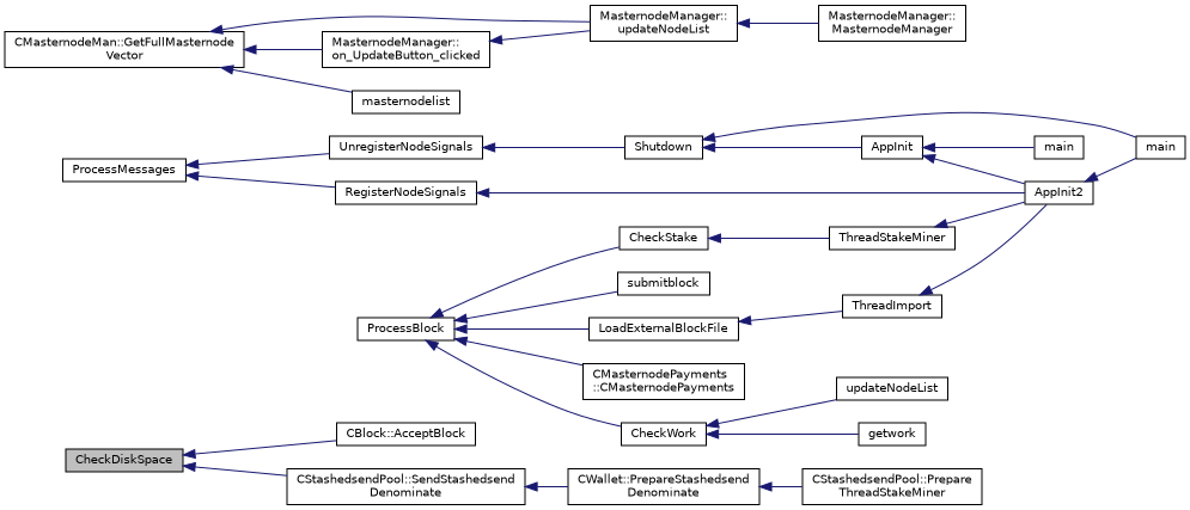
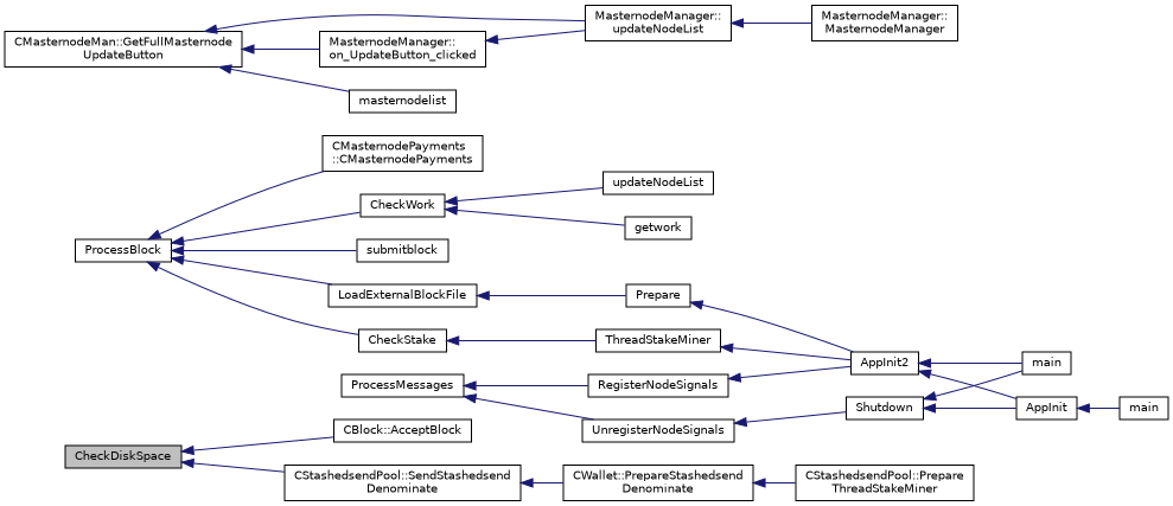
  digraph {
    rankdir=LR
    node [color=black fillcolor=white fontname=Helvetica fontsize=10 shape=record style=filled]
    edge [color=midnightblue dir=back fontname=Helvetica fontsize=10 labelfontname=Helvetica labelfontsize=10 style=solid]
    n1 [fillcolor=grey75 fontcolor=black height=0.2 label=CheckDiskSpace width=0.4]
    n2 [height=0.2 label="CBlock::AcceptBlock" width=0.4]
    n3 [height=0.2 label="CStashedsendPool::SendStashedsend\lDenominate" width=0.4]
    n4 [height=0.2 label=AppInit2 width=0.4]
    n5 [height=0.2 label=AppInit width=0.4]
    n6 [height=0.2 label=main width=0.4]
    n7 [height=0.2 label="CWallet::PrepareStashedsend\lDenominate" width=0.4]
    n8 [height=0.2 label=main width=0.4]
    n9 [height=0.2 label=ProcessBlock width=0.4]
    n10 [height=0.2 label=LoadExternalBlockFile width=0.4]
    n11 [height=0.2 label="CMasternodePayments\l::CMasternodePayments" width=0.4]
    n12 [height=0.2 label=CheckWork width=0.4]
    n13 [height=0.2 label=CheckStake width=0.4]
    n14 [height=0.2 label=submitblock width=0.4]
-   n15 [height=0.2 label=ThreadImport width=0.4]
+   n15 [height=0.2 label=Prepare width=0.4]
    n16 [height=0.2 label=updateNodeList width=0.4]
    n17 [height=0.2 label=getwork width=0.4]
    n18 [height=0.2 label=ThreadStakeMiner width=0.4]
    n19 [height=0.2 label=ProcessMessages width=0.4]
    n20 [height=0.2 label=RegisterNodeSignals width=0.4]
    n21 [height=0.2 label=UnregisterNodeSignals width=0.4]
-   n22 [height=0.2 label="CMasternodeMan::GetFullMasternode\lVector" width=0.4]
+   n22 [height=0.2 label="CMasternodeMan::GetFullMasternode\lUpdateButton" width=0.4]
    n23 [height=0.2 label="MasternodeManager::\lupdateNodeList" width=0.4]
    n24 [height=0.2 label="MasternodeManager::\lon_UpdateButton_clicked" width=0.4]
    n25 [height=0.2 label=masternodelist width=0.4]
    n26 [height=0.2 label=Shutdown width=0.4]
    n27 [height=0.2 label="MasternodeManager::\lMasternodeManager" width=0.4]
    n28 [height=0.2 label="CStashedsendPool::Prepare\lThreadStakeMiner" width=0.4]
    n1 -> n2
    n1 -> n3
    n3 -> n7
-   n5 -> n4
+   n4 -> n5
    n4 -> n6
    n5 -> n8
    n7 -> n28
    n9 -> n10
    n9 -> n11
    n9 -> n12
    n9 -> n13
    n9 -> n14
    n10 -> n15
    n12 -> n16
    n12 -> n17
    n13 -> n18
    n15 -> n4
    n18 -> n4
    n19 -> n20
    n19 -> n21
    n20 -> n4
    n21 -> n26
    n22 -> n23
    n22 -> n24
    n22 -> n25
    n23 -> n27
    n24 -> n23
    n26 -> n5
    n26 -> n6
  }
